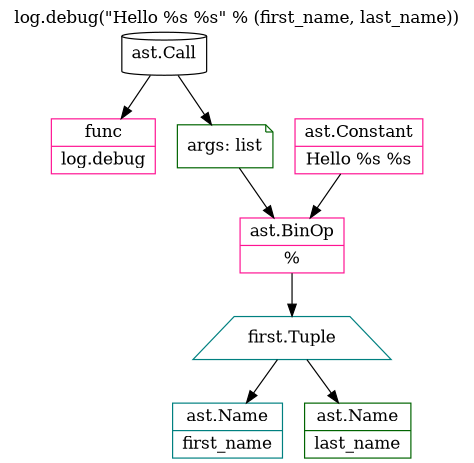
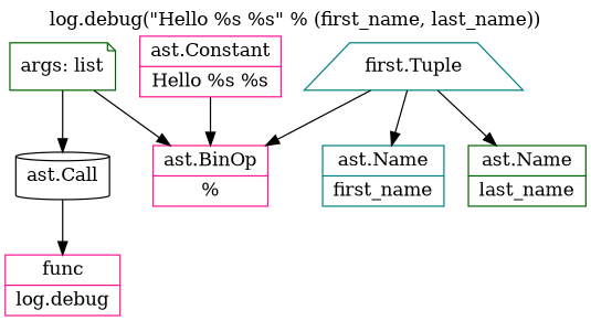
  digraph {
    label="log.debug(\"Hello %s %s\" % (first_name, last_name))"
    labelloc=t
    node [color=deeppink shape=record]
    n1 [color=black label="ast.Call" shape=cylinder]
    n2 [label="{func|log.debug}"]
    n3 [color=darkgreen label="args: list" shape=note]
    n4 [label="{ast.BinOp|%}"]
    n5 [color=teal label="first.Tuple" shape=trapezium]
    n6 [label="{ast.Constant|Hello %s %s}"]
    n7 [color=teal label="{ast.Name|first_name}"]
    n8 [color=darkgreen label="{ast.Name|last_name}"]
    n1 -> n2
-   n1 -> n3
+   n3 -> n1
    n3 -> n4
-   n4 -> n5
+   n5 -> n4
    n5 -> n7
    n5 -> n8
    n6 -> n4
  }
